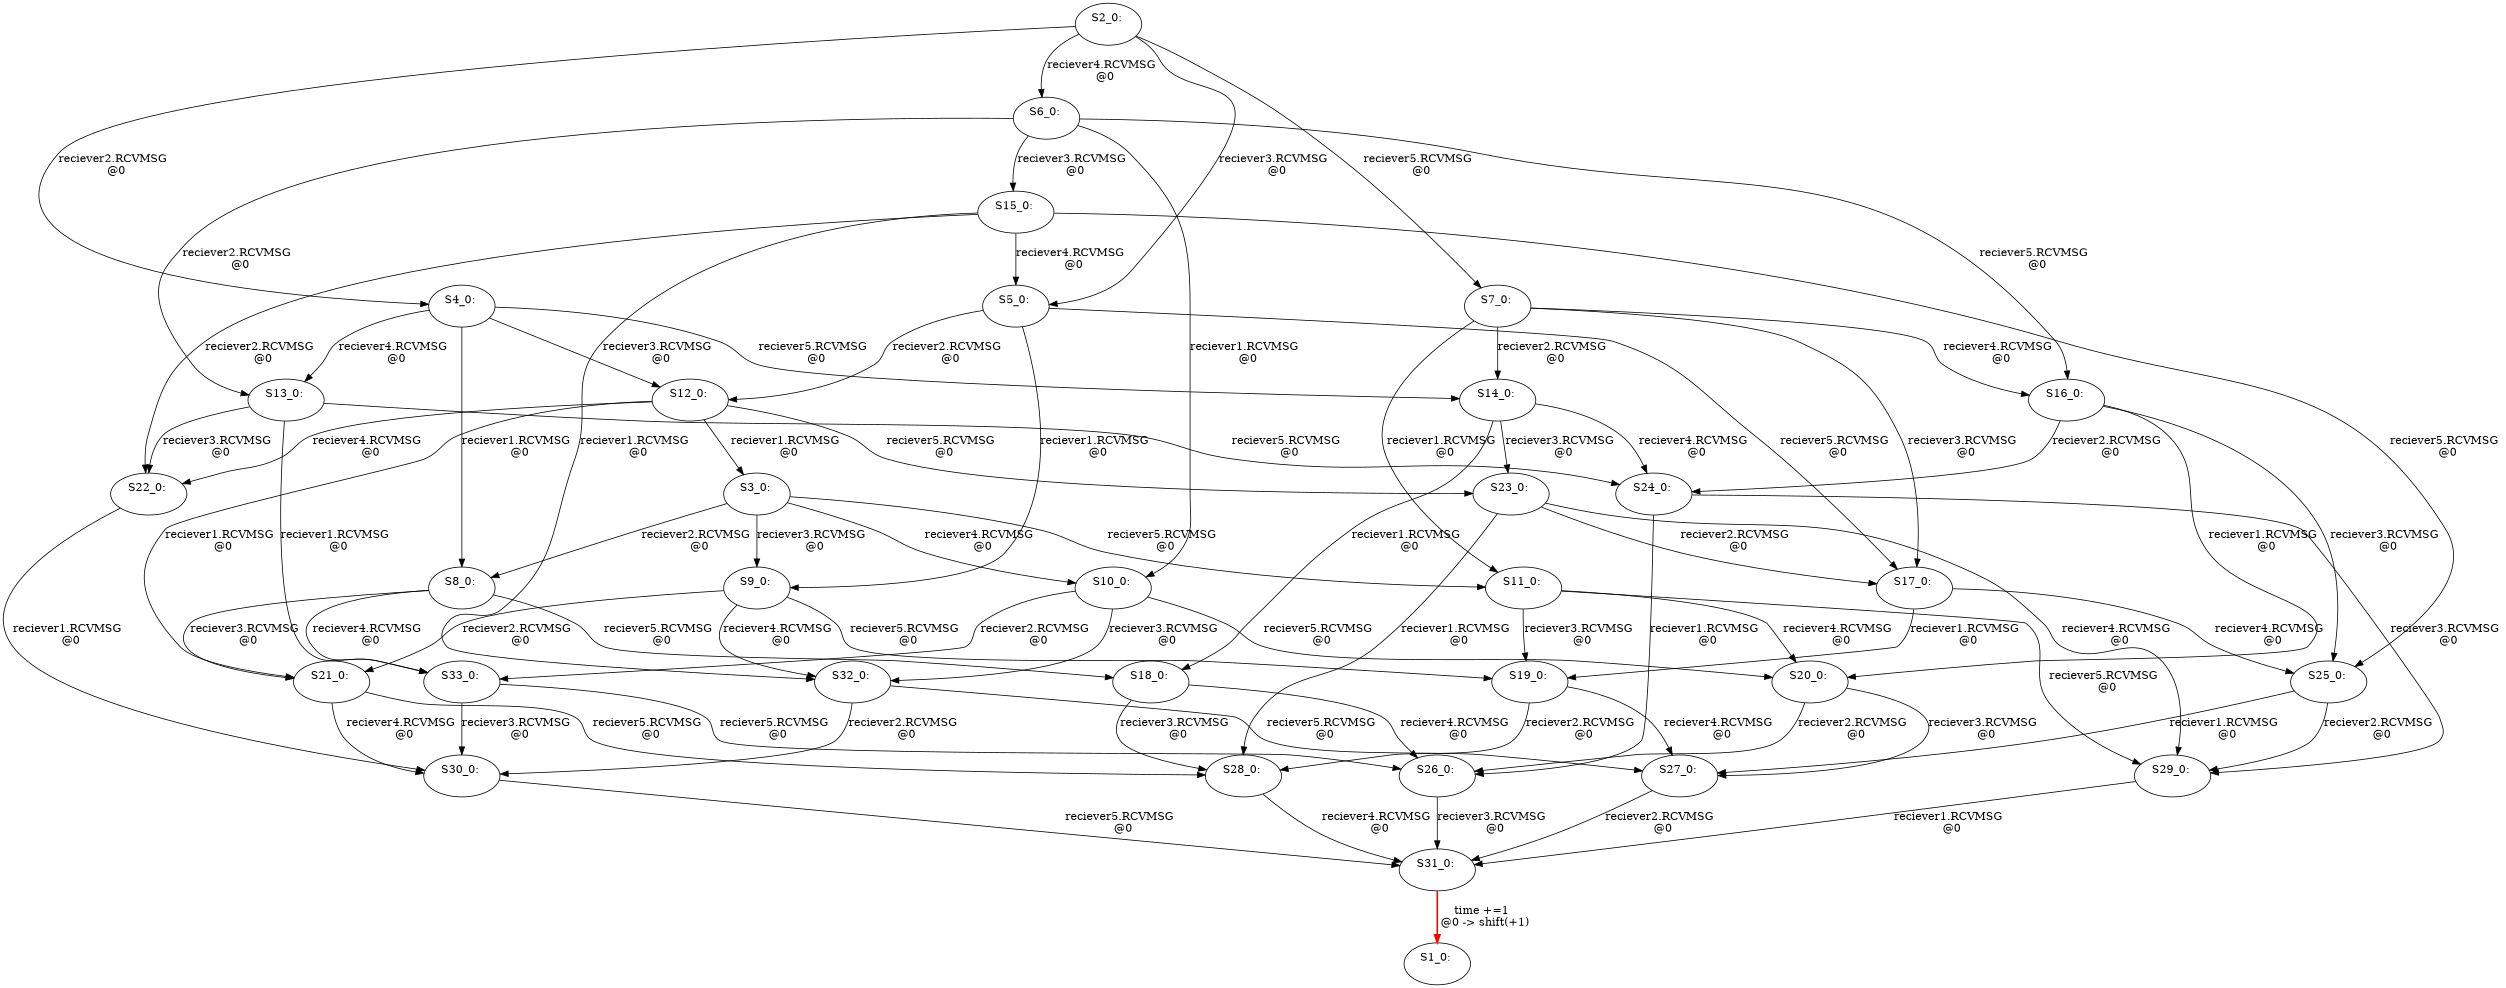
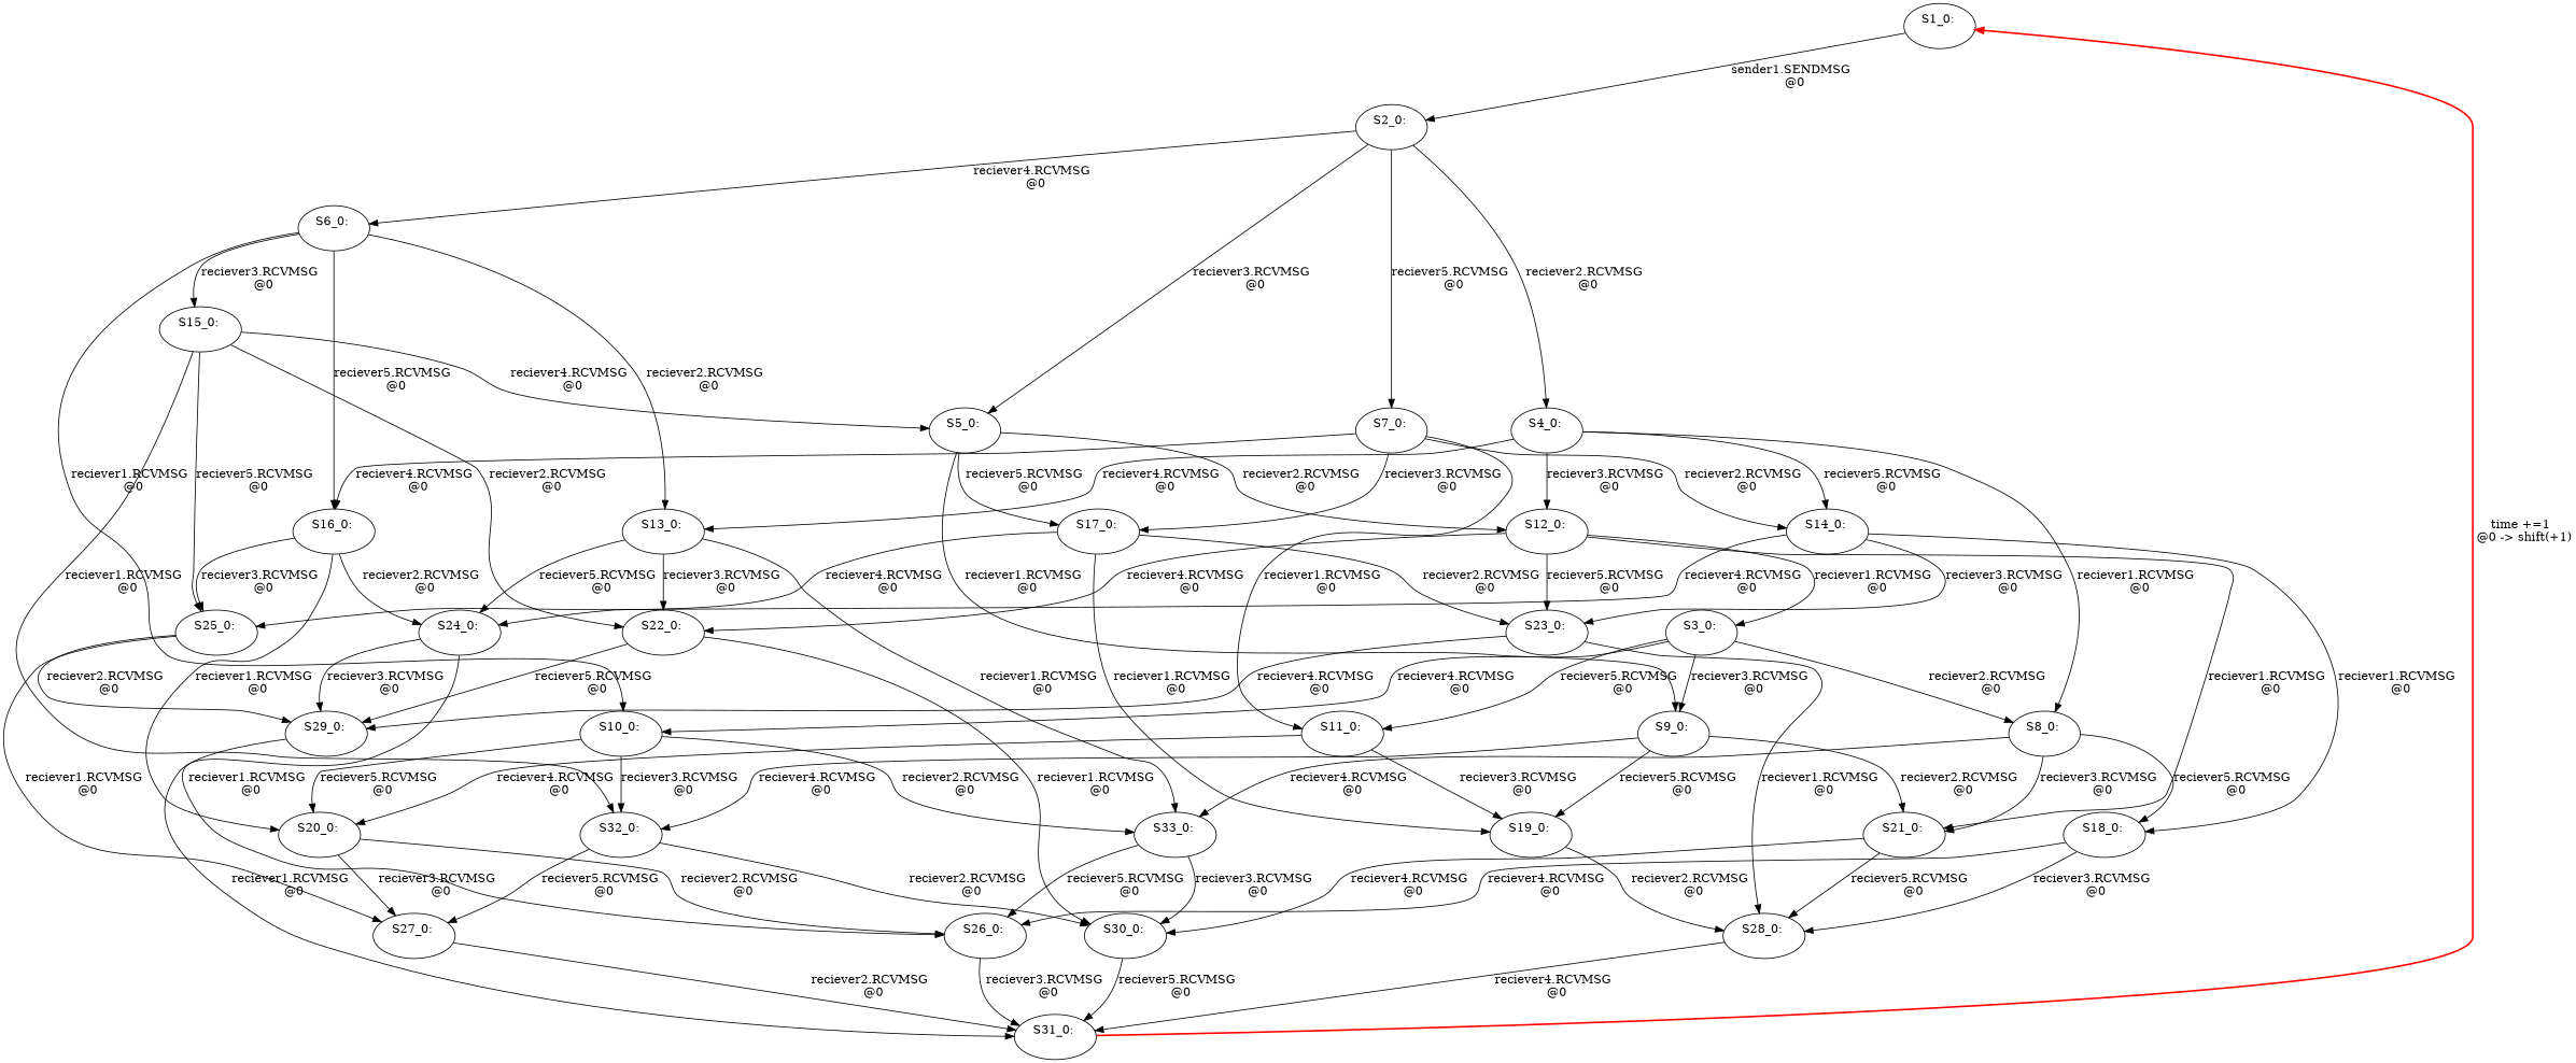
  digraph {
    fontname="DejaVu Serif"
    node [fontname="DejaVu Serif"]
    edge [fontname="DejaVu Serif"]
    n1 [label="S1_0: \n "]
    n2 [label="S2_0: \n "]
    n3 [label="S4_0: \n "]
    n4 [label="S5_0: \n "]
    n5 [label="S6_0: \n "]
    n6 [label="S7_0: \n "]
    n7 [label="S3_0: \n "]
    n8 [label="S8_0: \n "]
    n9 [label="S9_0: \n "]
    n10 [label="S10_0: \n "]
    n11 [label="S11_0: \n "]
    n12 [label="S12_0: \n "]
    n13 [label="S13_0: \n "]
    n14 [label="S14_0: \n "]
    n15 [label="S17_0: \n "]
    n16 [label="S15_0: \n "]
    n17 [label="S16_0: \n "]
    n18 [label="S18_0: \n "]
    n19 [label="S21_0: \n "]
    n20 [label="S33_0: \n "]
    n21 [label="S19_0: \n "]
    n22 [label="S32_0: \n "]
    n23 [label="S20_0: \n "]
    n24 [label="S22_0: \n "]
    n25 [label="S23_0: \n "]
    n26 [label="S24_0: \n "]
    n27 [label="S25_0: \n "]
    n28 [label="S26_0: \n "]
    n29 [label="S28_0: \n "]
    n30 [label="S30_0: \n "]
    n31 [label="S27_0: \n "]
    n32 [label="S29_0: \n "]
    n33 [label="S31_0: \n "]
+   n1 -> n2 [label="sender1.SENDMSG \n @0"]
    n2 -> n3 [label="reciever2.RCVMSG \n @0"]
    n2 -> n4 [label="reciever3.RCVMSG \n @0"]
    n2 -> n5 [label="reciever4.RCVMSG \n @0"]
    n2 -> n6 [label="reciever5.RCVMSG \n @0"]
    n3 -> n8 [label="reciever1.RCVMSG \n @0"]
    n3 -> n12 [label="reciever3.RCVMSG \n @0"]
    n3 -> n13 [label="reciever4.RCVMSG \n @0"]
    n3 -> n14 [label="reciever5.RCVMSG \n @0"]
    n4 -> n9 [label="reciever1.RCVMSG \n @0"]
    n4 -> n12 [label="reciever2.RCVMSG \n @0"]
    n4 -> n15 [label="reciever5.RCVMSG \n @0"]
    n5 -> n10 [label="reciever1.RCVMSG \n @0"]
    n5 -> n13 [label="reciever2.RCVMSG \n @0"]
    n5 -> n16 [label="reciever3.RCVMSG \n @0"]
    n5 -> n17 [label="reciever5.RCVMSG \n @0"]
    n6 -> n11 [label="reciever1.RCVMSG \n @0"]
    n6 -> n14 [label="reciever2.RCVMSG \n @0"]
    n6 -> n15 [label="reciever3.RCVMSG \n @0"]
    n6 -> n17 [label="reciever4.RCVMSG \n @0"]
    n7 -> n8 [label="reciever2.RCVMSG \n @0"]
    n7 -> n9 [label="reciever3.RCVMSG \n @0"]
    n7 -> n10 [label="reciever4.RCVMSG \n @0"]
    n7 -> n11 [label="reciever5.RCVMSG \n @0"]
    n8 -> n18 [label="reciever5.RCVMSG \n @0"]
    n8 -> n19 [label="reciever3.RCVMSG \n @0"]
    n8 -> n20 [label="reciever4.RCVMSG \n @0"]
    n9 -> n19 [label="reciever2.RCVMSG \n @0"]
    n9 -> n21 [label="reciever5.RCVMSG \n @0"]
    n9 -> n22 [label="reciever4.RCVMSG \n @0"]
    n10 -> n20 [label="reciever2.RCVMSG \n @0"]
    n10 -> n22 [label="reciever3.RCVMSG \n @0"]
    n10 -> n23 [label="reciever5.RCVMSG \n @0"]
    n11 -> n21 [label="reciever3.RCVMSG \n @0"]
    n11 -> n23 [label="reciever4.RCVMSG \n @0"]
    n12 -> n7 [label="reciever1.RCVMSG \n @0"]
    n12 -> n19 [label="reciever1.RCVMSG \n @0"]
    n12 -> n24 [label="reciever4.RCVMSG \n @0"]
    n12 -> n25 [label="reciever5.RCVMSG \n @0"]
    n13 -> n20 [label="reciever1.RCVMSG \n @0"]
    n13 -> n24 [label="reciever3.RCVMSG \n @0"]
    n13 -> n26 [label="reciever5.RCVMSG \n @0"]
    n14 -> n18 [label="reciever1.RCVMSG \n @0"]
    n14 -> n25 [label="reciever3.RCVMSG \n @0"]
    n14 -> n26 [label="reciever4.RCVMSG \n @0"]
    n15 -> n21 [label="reciever1.RCVMSG \n @0"]
-   n25 -> n15 [label="reciever2.RCVMSG \n @0"]
+   n15 -> n25 [label="reciever2.RCVMSG \n @0"]
    n15 -> n27 [label="reciever4.RCVMSG \n @0"]
    n16 -> n4 [label="reciever4.RCVMSG \n @0"]
    n16 -> n22 [label="reciever1.RCVMSG \n @0"]
    n16 -> n24 [label="reciever2.RCVMSG \n @0"]
    n16 -> n27 [label="reciever5.RCVMSG \n @0"]
    n17 -> n23 [label="reciever1.RCVMSG \n @0"]
    n17 -> n26 [label="reciever2.RCVMSG \n @0"]
    n17 -> n27 [label="reciever3.RCVMSG \n @0"]
    n18 -> n28 [label="reciever4.RCVMSG \n @0"]
    n18 -> n29 [label="reciever3.RCVMSG \n @0"]
    n19 -> n29 [label="reciever5.RCVMSG \n @0"]
    n19 -> n30 [label="reciever4.RCVMSG \n @0"]
    n20 -> n28 [label="reciever5.RCVMSG \n @0"]
    n20 -> n30 [label="reciever3.RCVMSG \n @0"]
    n21 -> n29 [label="reciever2.RCVMSG \n @0"]
-   n21 -> n31 [label="reciever4.RCVMSG \n @0"]
    n22 -> n30 [label="reciever2.RCVMSG \n @0"]
    n22 -> n31 [label="reciever5.RCVMSG \n @0"]
    n23 -> n28 [label="reciever2.RCVMSG \n @0"]
    n23 -> n31 [label="reciever3.RCVMSG \n @0"]
    n24 -> n30 [label="reciever1.RCVMSG \n @0"]
-   n11 -> n32 [label="reciever5.RCVMSG \n @0"]
+   n24 -> n32 [label="reciever5.RCVMSG \n @0"]
    n25 -> n29 [label="reciever1.RCVMSG \n @0"]
    n25 -> n32 [label="reciever4.RCVMSG \n @0"]
    n26 -> n28 [label="reciever1.RCVMSG \n @0"]
    n26 -> n32 [label="reciever3.RCVMSG \n @0"]
    n27 -> n31 [label="reciever1.RCVMSG \n @0"]
    n27 -> n32 [label="reciever2.RCVMSG \n @0"]
    n28 -> n33 [label="reciever3.RCVMSG \n @0"]
    n29 -> n33 [label="reciever4.RCVMSG \n @0"]
    n30 -> n33 [label="reciever5.RCVMSG \n @0"]
    n31 -> n33 [label="reciever2.RCVMSG \n @0"]
    n32 -> n33 [label="reciever1.RCVMSG \n @0"]
    n33 -> n1 [color=red label="time +=1 \n @0 -> shift(+1)" style=bold]
  }
